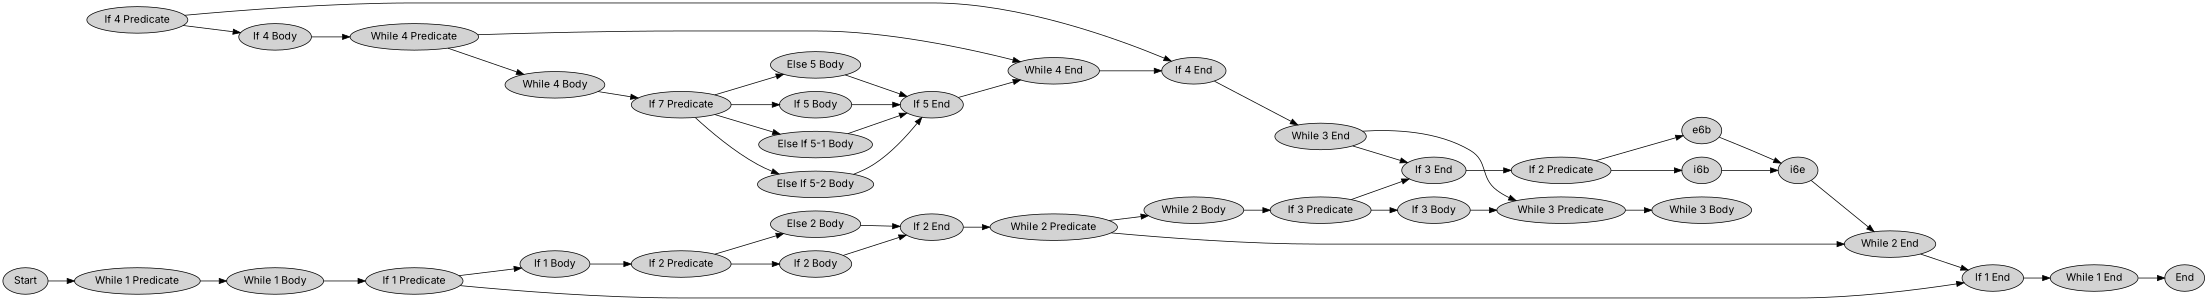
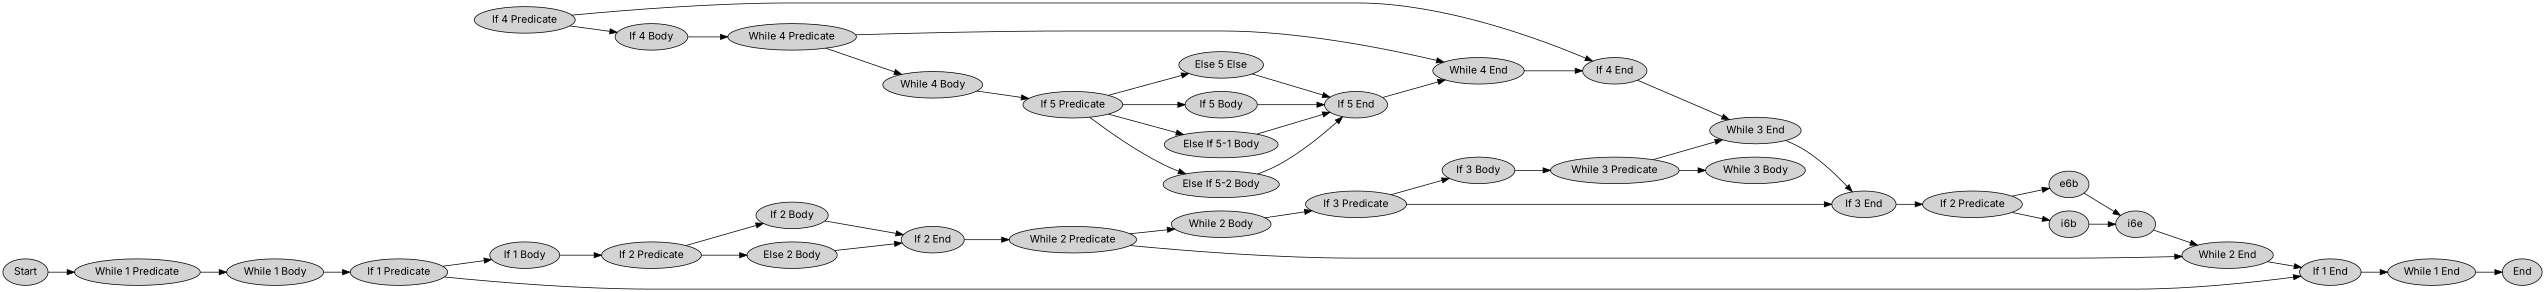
  digraph {
    fontname=Inter
    rankdir=LR
    node [fillcolor=lightgray fontname=Inter style=filled]
    edge [fontname=Inter]
    n1 [label=Start]
    n2 [label="While 1 Predicate"]
    n3 [label="While 1 Body"]
    n4 [label="If 1 Predicate"]
    n5 [label="If 1 End"]
    n6 [label="If 1 Body"]
    n7 [label="While 1 End"]
    n8 [label=End]
    n9 [label="While 2 Predicate"]
    n10 [label="While 2 Body"]
    n11 [label="While 2 End"]
    n12 [label="If 3 Predicate"]
    n13 [label="If 3 End"]
    n14 [label="If 3 Body"]
    n15 [label="While 3 Predicate"]
    n16 [label="While 3 Body"]
    n17 [label="While 3 End"]
    n18 [label="If 4 Predicate"]
    n19 [label="If 4 End"]
    n20 [label="If 4 Body"]
    n21 [label="If 2 Predicate"]
    n22 [label="While 4 Predicate"]
    n23 [label="While 4 Body"]
    n24 [label="While 4 End"]
-   n25 [label="If 7 Predicate"]
+   n25 [label="If 5 Predicate"]
    n26 [label="If 5 Body"]
    n27 [label="Else If 5-1 Body"]
    n28 [label="Else If 5-2 Body"]
-   n29 [label="Else 5 Body"]
+   n29 [label="Else 5 Else"]
    n30 [label="If 2 Predicate"]
    n31 [label="If 2 Body"]
    n32 [label="Else 2 Body"]
    n33 [label="If 2 End"]
    i6b
    e6b
    n36 [label="If 5 End"]
    i6e
    n1 -> n2
    n2 -> n3
    n3 -> n4
    n4 -> n5
    n4 -> n6
    n5 -> n7
    n6 -> n30
    n7 -> n8
    n9 -> n10
    n9 -> n11
    n10 -> n12
    n11 -> n5
    n12 -> n13
    n12 -> n14
    n13 -> n21
    n14 -> n15
    n15 -> n16
-   n17 -> n15
+   n15 -> n17
    n17 -> n13
    n18 -> n19
    n18 -> n20
    n19 -> n17
    n20 -> n22
    n21 -> i6b
    n21 -> e6b
    n22 -> n23
    n22 -> n24
    n23 -> n25
    n24 -> n19
    n25 -> n26
    n25 -> n27
    n25 -> n28
    n25 -> n29
    n26 -> n36
    n27 -> n36
    n28 -> n36
    n29 -> n36
    n30 -> n31
    n30 -> n32
    n31 -> n33
    n32 -> n33
    n33 -> n9
    i6b -> i6e
    e6b -> i6e
    n36 -> n24
    i6e -> n11
  }
